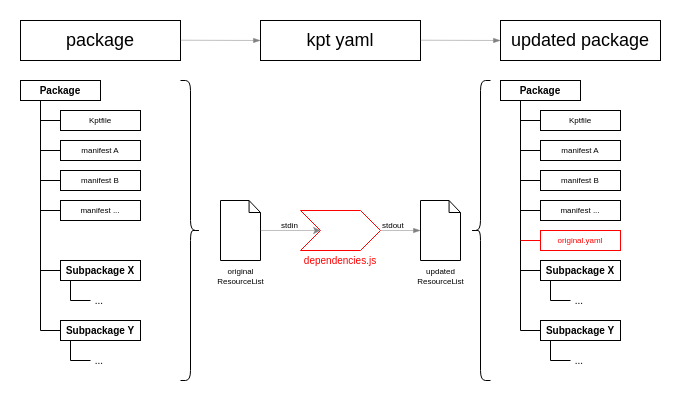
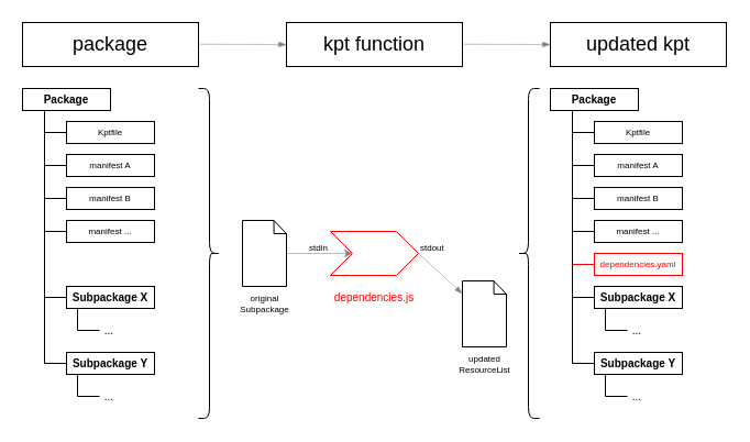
  <mxCell id="0" />
  <mxCell id="1" parent="0" />
  <mxCell id="2" value="Package" style="rounded=0;whiteSpace=wrap;html=1;fontSize=10;fontStyle=1" vertex="1" parent="1"><mxGeometry x="20" y="80" width="80" height="20" as="geometry" /></mxCell>
  <mxCell id="3" value="" style="endArrow=none;html=1;entryX=0.25;entryY=1;entryDx=0;entryDy=0;fontSize=10;" edge="1" parent="1" target="2"><mxGeometry width="50" height="50" relative="1" as="geometry"><mxPoint x="40" y="330" as="sourcePoint" /><mxPoint x="60" y="120" as="targetPoint" /></mxGeometry></mxCell>
  <mxCell id="4" value="package" style="rounded=0;whiteSpace=wrap;html=1;fontSize=18;" vertex="1" parent="1"><mxGeometry x="20" y="20" width="160" height="40" as="geometry" /></mxCell>
  <mxCell id="5" value="Kptfile" style="rounded=0;whiteSpace=wrap;html=1;fontSize=8;" vertex="1" parent="1"><mxGeometry x="60" y="110" width="80" height="20" as="geometry" /></mxCell>
  <mxCell id="6" value="" style="endArrow=none;html=1;exitX=0;exitY=0.5;exitDx=0;exitDy=0;fontSize=10;" edge="1" parent="1" source="5"><mxGeometry width="50" height="50" relative="1" as="geometry"><mxPoint x="50" y="230" as="sourcePoint" /><mxPoint x="40" y="120" as="targetPoint" /></mxGeometry></mxCell>
  <mxCell id="7" value="manifest A" style="rounded=0;whiteSpace=wrap;html=1;fontSize=8;" vertex="1" parent="1"><mxGeometry x="60" y="140" width="80" height="20" as="geometry" /></mxCell>
  <mxCell id="8" value="" style="endArrow=none;html=1;exitX=0;exitY=0.5;exitDx=0;exitDy=0;fontSize=10;" edge="1" parent="1" source="7"><mxGeometry width="50" height="50" relative="1" as="geometry"><mxPoint x="50" y="260" as="sourcePoint" /><mxPoint x="40" y="150" as="targetPoint" /></mxGeometry></mxCell>
  <mxCell id="9" value="manifest B" style="rounded=0;whiteSpace=wrap;html=1;fontSize=8;" vertex="1" parent="1"><mxGeometry x="60" y="170" width="80" height="20" as="geometry" /></mxCell>
  <mxCell id="10" value="" style="endArrow=none;html=1;exitX=0;exitY=0.5;exitDx=0;exitDy=0;fontSize=10;" edge="1" parent="1" source="9"><mxGeometry width="50" height="50" relative="1" as="geometry"><mxPoint x="50" y="290" as="sourcePoint" /><mxPoint x="40" y="180" as="targetPoint" /></mxGeometry></mxCell>
  <mxCell id="11" value="manifest ..." style="rounded=0;whiteSpace=wrap;html=1;fontSize=8;" vertex="1" parent="1"><mxGeometry x="60" y="200" width="80" height="20" as="geometry" /></mxCell>
  <mxCell id="12" value="" style="endArrow=none;html=1;exitX=0;exitY=0.5;exitDx=0;exitDy=0;fontSize=10;" edge="1" parent="1" source="11"><mxGeometry width="50" height="50" relative="1" as="geometry"><mxPoint x="50" y="320" as="sourcePoint" /><mxPoint x="40" y="210" as="targetPoint" /></mxGeometry></mxCell>
  <mxCell id="13" value="Subpackage X" style="rounded=0;whiteSpace=wrap;html=1;fontSize=10;fontStyle=1" vertex="1" parent="1"><mxGeometry x="60" y="260" width="80" height="20" as="geometry" /></mxCell>
  <mxCell id="14" value="" style="endArrow=none;html=1;exitX=0;exitY=0.5;exitDx=0;exitDy=0;fontSize=10;" edge="1" parent="1" source="13"><mxGeometry width="50" height="50" relative="1" as="geometry"><mxPoint x="50" y="380" as="sourcePoint" /><mxPoint x="40" y="270" as="targetPoint" /></mxGeometry></mxCell>
  <mxCell id="15" value="" style="endArrow=none;html=1;entryX=0.25;entryY=1;entryDx=0;entryDy=0;fontSize=10;" edge="1" parent="1"><mxGeometry width="50" height="50" relative="1" as="geometry"><mxPoint x="70" y="300" as="sourcePoint" /><mxPoint x="70" y="280" as="targetPoint" /></mxGeometry></mxCell>
  <mxCell id="16" value="&amp;nbsp;..." style="rounded=0;whiteSpace=wrap;html=1;align=left;fillColor=none;strokeColor=none;fontSize=10;" vertex="1" parent="1"><mxGeometry x="90" y="290" width="80" height="20" as="geometry" /></mxCell>
  <mxCell id="17" value="" style="endArrow=none;html=1;exitX=0;exitY=0.5;exitDx=0;exitDy=0;fontSize=10;" edge="1" parent="1" source="16"><mxGeometry width="50" height="50" relative="1" as="geometry"><mxPoint x="80" y="410" as="sourcePoint" /><mxPoint x="70" y="300" as="targetPoint" /></mxGeometry></mxCell>
  <mxCell id="18" value="Subpackage Y" style="rounded=0;whiteSpace=wrap;html=1;fontSize=10;fontStyle=1" vertex="1" parent="1"><mxGeometry x="60" y="320" width="80" height="20" as="geometry" /></mxCell>
  <mxCell id="19" value="" style="endArrow=none;html=1;exitX=0;exitY=0.5;exitDx=0;exitDy=0;fontSize=10;" edge="1" parent="1" source="18"><mxGeometry width="50" height="50" relative="1" as="geometry"><mxPoint x="50" y="440" as="sourcePoint" /><mxPoint x="40" y="330" as="targetPoint" /></mxGeometry></mxCell>
  <mxCell id="20" value="" style="endArrow=none;html=1;entryX=0.25;entryY=1;entryDx=0;entryDy=0;fontSize=10;" edge="1" parent="1"><mxGeometry width="50" height="50" relative="1" as="geometry"><mxPoint x="70" y="360" as="sourcePoint" /><mxPoint x="70" y="340" as="targetPoint" /></mxGeometry></mxCell>
  <mxCell id="21" value="&amp;nbsp;..." style="rounded=0;whiteSpace=wrap;html=1;align=left;fillColor=none;strokeColor=none;fontSize=10;" vertex="1" parent="1"><mxGeometry x="90" y="350" width="80" height="20" as="geometry" /></mxCell>
  <mxCell id="22" value="" style="endArrow=none;html=1;exitX=0;exitY=0.5;exitDx=0;exitDy=0;fontSize=10;" edge="1" parent="1" source="21"><mxGeometry width="50" height="50" relative="1" as="geometry"><mxPoint x="80" y="470" as="sourcePoint" /><mxPoint x="70" y="360" as="targetPoint" /></mxGeometry></mxCell>
  <mxCell id="23" value="" style="shape=step;perimeter=stepPerimeter;whiteSpace=wrap;html=1;fixedSize=1;fontSize=10;fillColor=none;strokeColor=#FF0000;" vertex="1" parent="1"><mxGeometry x="300" y="210" width="80" height="40" as="geometry" /></mxCell>
  <mxCell id="24" value="Package" style="rounded=0;whiteSpace=wrap;html=1;fontSize=10;fontStyle=1" vertex="1" parent="1"><mxGeometry x="500" y="80" width="80" height="20" as="geometry" /></mxCell>
  <mxCell id="25" value="" style="endArrow=none;html=1;entryX=0.25;entryY=1;entryDx=0;entryDy=0;fontSize=10;" edge="1" parent="1" target="24"><mxGeometry width="50" height="50" relative="1" as="geometry"><mxPoint x="520" y="330" as="sourcePoint" /><mxPoint x="540" y="120" as="targetPoint" /></mxGeometry></mxCell>
- <mxCell id="26" value="updated package" style="rounded=0;whiteSpace=wrap;html=1;fontSize=18;" vertex="1" parent="1"><mxGeometry x="500" y="20" width="160" height="40" as="geometry" /></mxCell>
+ <mxCell id="26" value="updated kpt" style="rounded=0;whiteSpace=wrap;html=1;fontSize=18;" vertex="1" parent="1"><mxGeometry x="500" y="20" width="160" height="40" as="geometry" /></mxCell>
  <mxCell id="27" value="Kptfile" style="rounded=0;whiteSpace=wrap;html=1;fontSize=8;" vertex="1" parent="1"><mxGeometry x="540" y="110" width="80" height="20" as="geometry" /></mxCell>
  <mxCell id="28" value="" style="endArrow=none;html=1;exitX=0;exitY=0.5;exitDx=0;exitDy=0;fontSize=10;" edge="1" parent="1" source="27"><mxGeometry width="50" height="50" relative="1" as="geometry"><mxPoint x="530" y="230" as="sourcePoint" /><mxPoint x="520" y="120" as="targetPoint" /></mxGeometry></mxCell>
  <mxCell id="29" value="manifest A" style="rounded=0;whiteSpace=wrap;html=1;fontSize=8;" vertex="1" parent="1"><mxGeometry x="540" y="140" width="80" height="20" as="geometry" /></mxCell>
  <mxCell id="30" value="" style="endArrow=none;html=1;exitX=0;exitY=0.5;exitDx=0;exitDy=0;fontSize=10;" edge="1" parent="1" source="29"><mxGeometry width="50" height="50" relative="1" as="geometry"><mxPoint x="530" y="260" as="sourcePoint" /><mxPoint x="520" y="150" as="targetPoint" /></mxGeometry></mxCell>
  <mxCell id="31" value="manifest B" style="rounded=0;whiteSpace=wrap;html=1;fontSize=8;" vertex="1" parent="1"><mxGeometry x="540" y="170" width="80" height="20" as="geometry" /></mxCell>
  <mxCell id="32" value="" style="endArrow=none;html=1;exitX=0;exitY=0.5;exitDx=0;exitDy=0;fontSize=10;" edge="1" parent="1" source="31"><mxGeometry width="50" height="50" relative="1" as="geometry"><mxPoint x="530" y="290" as="sourcePoint" /><mxPoint x="520" y="180" as="targetPoint" /></mxGeometry></mxCell>
  <mxCell id="33" value="manifest ..." style="rounded=0;whiteSpace=wrap;html=1;fontSize=8;" vertex="1" parent="1"><mxGeometry x="540" y="200" width="80" height="20" as="geometry" /></mxCell>
  <mxCell id="34" value="" style="endArrow=none;html=1;exitX=0;exitY=0.5;exitDx=0;exitDy=0;fontSize=10;" edge="1" parent="1" source="33"><mxGeometry width="50" height="50" relative="1" as="geometry"><mxPoint x="530" y="320" as="sourcePoint" /><mxPoint x="520" y="210" as="targetPoint" /></mxGeometry></mxCell>
  <mxCell id="35" value="Subpackage X" style="rounded=0;whiteSpace=wrap;html=1;fontSize=10;fontStyle=1" vertex="1" parent="1"><mxGeometry x="540" y="260" width="80" height="20" as="geometry" /></mxCell>
  <mxCell id="36" value="" style="endArrow=none;html=1;exitX=0;exitY=0.5;exitDx=0;exitDy=0;fontSize=10;" edge="1" parent="1" source="35"><mxGeometry width="50" height="50" relative="1" as="geometry"><mxPoint x="530" y="380" as="sourcePoint" /><mxPoint x="520" y="270" as="targetPoint" /></mxGeometry></mxCell>
  <mxCell id="37" value="" style="endArrow=none;html=1;entryX=0.25;entryY=1;entryDx=0;entryDy=0;fontSize=10;" edge="1" parent="1"><mxGeometry width="50" height="50" relative="1" as="geometry"><mxPoint x="550" y="300" as="sourcePoint" /><mxPoint x="550" y="280" as="targetPoint" /></mxGeometry></mxCell>
  <mxCell id="38" value="&amp;nbsp;..." style="rounded=0;whiteSpace=wrap;html=1;align=left;fillColor=none;strokeColor=none;fontSize=10;" vertex="1" parent="1"><mxGeometry x="570" y="290" width="80" height="20" as="geometry" /></mxCell>
  <mxCell id="39" value="" style="endArrow=none;html=1;exitX=0;exitY=0.5;exitDx=0;exitDy=0;fontSize=10;" edge="1" parent="1" source="38"><mxGeometry width="50" height="50" relative="1" as="geometry"><mxPoint x="560" y="410" as="sourcePoint" /><mxPoint x="550" y="300" as="targetPoint" /></mxGeometry></mxCell>
  <mxCell id="40" value="Subpackage Y" style="rounded=0;whiteSpace=wrap;html=1;fontSize=10;fontStyle=1" vertex="1" parent="1"><mxGeometry x="540" y="320" width="80" height="20" as="geometry" /></mxCell>
  <mxCell id="41" value="" style="endArrow=none;html=1;exitX=0;exitY=0.5;exitDx=0;exitDy=0;fontSize=10;" edge="1" parent="1" source="40"><mxGeometry width="50" height="50" relative="1" as="geometry"><mxPoint x="530" y="440" as="sourcePoint" /><mxPoint x="520" y="330" as="targetPoint" /></mxGeometry></mxCell>
  <mxCell id="42" value="" style="endArrow=none;html=1;entryX=0.25;entryY=1;entryDx=0;entryDy=0;fontSize=10;" edge="1" parent="1"><mxGeometry width="50" height="50" relative="1" as="geometry"><mxPoint x="550" y="360" as="sourcePoint" /><mxPoint x="550" y="340" as="targetPoint" /></mxGeometry></mxCell>
  <mxCell id="43" value="&amp;nbsp;..." style="rounded=0;whiteSpace=wrap;html=1;align=left;fillColor=none;strokeColor=none;fontSize=10;" vertex="1" parent="1"><mxGeometry x="570" y="350" width="80" height="20" as="geometry" /></mxCell>
  <mxCell id="44" value="" style="endArrow=none;html=1;exitX=0;exitY=0.5;exitDx=0;exitDy=0;fontSize=10;" edge="1" parent="1" source="43"><mxGeometry width="50" height="50" relative="1" as="geometry"><mxPoint x="560" y="470" as="sourcePoint" /><mxPoint x="550" y="360" as="targetPoint" /></mxGeometry></mxCell>
- <mxCell id="45" value="original.yaml" style="rounded=0;whiteSpace=wrap;html=1;fontSize=8;fontColor=#FF0000;strokeColor=#FF0000;" vertex="1" parent="1"><mxGeometry x="540" y="230" width="80" height="20" as="geometry" /></mxCell>
+ <mxCell id="45" value="dependencies.yaml" style="rounded=0;whiteSpace=wrap;html=1;fontSize=8;fontColor=#FF0000;strokeColor=#FF0000;" vertex="1" parent="1"><mxGeometry x="540" y="230" width="80" height="20" as="geometry" /></mxCell>
  <mxCell id="46" value="" style="endArrow=none;html=1;exitX=0;exitY=0.5;exitDx=0;exitDy=0;fontSize=10;strokeColor=#FF0000;" edge="1" parent="1" source="45"><mxGeometry width="50" height="50" relative="1" as="geometry"><mxPoint x="530" y="350" as="sourcePoint" /><mxPoint x="520" y="240" as="targetPoint" /></mxGeometry></mxCell>
- <mxCell id="47" value="kpt yaml" style="rounded=0;whiteSpace=wrap;html=1;fontSize=18;" vertex="1" parent="1"><mxGeometry x="260" y="20" width="160" height="40" as="geometry" /></mxCell>
- <mxCell id="48" value="original&lt;br&gt;ResourceList" style="html=1;verticalLabelPosition=bottom;align=center;labelBackgroundColor=#ffffff;verticalAlign=top;strokeWidth=1;strokeColor=#000000;shadow=0;dashed=0;shape=mxgraph.ios7.icons.document;fontSize=8;fillColor=none;" vertex="1" parent="1"><mxGeometry x="220" y="200" width="40" height="60" as="geometry" /></mxCell>
- <mxCell id="49" value="updated&lt;br&gt;ResourceList" style="html=1;verticalLabelPosition=bottom;align=center;labelBackgroundColor=#ffffff;verticalAlign=top;strokeWidth=1;strokeColor=#000000;shadow=0;dashed=0;shape=mxgraph.ios7.icons.document;fontSize=8;fillColor=none;" vertex="1" parent="1"><mxGeometry x="420" y="200" width="40" height="60" as="geometry" /></mxCell>
+ <mxCell id="47" value="kpt function" style="rounded=0;whiteSpace=wrap;html=1;fontSize=18;" vertex="1" parent="1"><mxGeometry x="260" y="20" width="160" height="40" as="geometry" /></mxCell>
+ <mxCell id="48" value="original&lt;br&gt;Subpackage" style="html=1;verticalLabelPosition=bottom;align=center;labelBackgroundColor=#ffffff;verticalAlign=top;strokeWidth=1;strokeColor=#000000;shadow=0;dashed=0;shape=mxgraph.ios7.icons.document;fontSize=8;fillColor=none;" vertex="1" parent="1"><mxGeometry x="220" y="200" width="40" height="60" as="geometry" /></mxCell>
+ <mxCell id="49" value="updated&lt;br&gt;ResourceList" style="html=1;verticalLabelPosition=bottom;align=center;labelBackgroundColor=#ffffff;verticalAlign=top;strokeWidth=1;strokeColor=#000000;shadow=0;dashed=0;shape=mxgraph.ios7.icons.document;fontSize=8;fillColor=none;" vertex="1" parent="1"><mxGeometry x="420" y="255" width="40" height="60" as="geometry" /></mxCell>
  <mxCell id="50" value="" style="endArrow=classic;html=1;fontSize=10;entryX=0;entryY=0.5;entryDx=0;entryDy=0;strokeWidth=0.5;strokeColor=#808080;" edge="1" parent="1" target="23"><mxGeometry width="50" height="50" relative="1" as="geometry"><mxPoint x="260" y="230" as="sourcePoint" /><mxPoint x="450" y="240" as="targetPoint" /></mxGeometry></mxCell>
  <mxCell id="51" value="" style="endArrow=blockThin;html=1;fontSize=10;exitX=1;exitY=0.5;exitDx=0;exitDy=0;endFill=1;strokeColor=#808080;strokeWidth=0.5;" edge="1" parent="1" source="23" target="49"><mxGeometry width="50" height="50" relative="1" as="geometry"><mxPoint x="270" y="240" as="sourcePoint" /><mxPoint x="330" y="240" as="targetPoint" /></mxGeometry></mxCell>
  <mxCell id="52" value="" style="shape=curlyBracket;whiteSpace=wrap;html=1;rounded=1;flipH=1;labelPosition=right;verticalLabelPosition=middle;align=left;verticalAlign=middle;strokeColor=#000000;strokeWidth=1;fontSize=10;fillColor=none;" vertex="1" parent="1"><mxGeometry x="180" y="80" width="20" height="300" as="geometry" /></mxCell>
  <mxCell id="53" value="" style="shape=curlyBracket;whiteSpace=wrap;html=1;rounded=1;labelPosition=left;verticalLabelPosition=middle;align=right;verticalAlign=middle;strokeColor=#000000;strokeWidth=1;fontSize=10;fillColor=none;" vertex="1" parent="1"><mxGeometry x="470" y="80" width="20" height="300" as="geometry" /></mxCell>
  <mxCell id="54" value="stdin" style="rounded=0;whiteSpace=wrap;html=1;fontSize=8;strokeWidth=0;fillColor=none;strokeColor=none;align=right;" vertex="1" parent="1"><mxGeometry x="260" y="220" width="40" height="10" as="geometry" /></mxCell>
  <mxCell id="55" value="stdout" style="rounded=0;whiteSpace=wrap;html=1;fontSize=8;strokeWidth=0;fillColor=none;strokeColor=none;align=left;" vertex="1" parent="1"><mxGeometry x="380" y="220" width="40" height="10" as="geometry" /></mxCell>
- <mxCell id="56" value="dependencies.js" style="rounded=0;whiteSpace=wrap;html=1;fontSize=10;fillColor=none;strokeColor=none;fontColor=#FF0000;" vertex="1" parent="1"><mxGeometry x="300" y="250" width="80" height="20" as="geometry" /></mxCell>
+ <mxCell id="56" value="dependencies.js" style="rounded=0;whiteSpace=wrap;html=1;fontSize=10;fillColor=none;strokeColor=none;fontColor=#FF0000;" vertex="1" parent="1"><mxGeometry x="300" y="260" width="80" height="20" as="geometry" /></mxCell>
  <mxCell id="57" value="" style="endArrow=blockThin;html=1;fontSize=10;exitX=1;exitY=0.5;exitDx=0;exitDy=0;endFill=1;strokeColor=#808080;strokeWidth=0.5;entryX=0;entryY=0.5;entryDx=0;entryDy=0;" edge="1" parent="1" target="47"><mxGeometry width="50" height="50" relative="1" as="geometry"><mxPoint x="180" y="39.71" as="sourcePoint" /><mxPoint x="220" y="39.71" as="targetPoint" /></mxGeometry></mxCell>
  <mxCell id="58" value="" style="endArrow=blockThin;html=1;fontSize=10;exitX=1;exitY=0.5;exitDx=0;exitDy=0;endFill=1;strokeColor=#808080;strokeWidth=0.5;entryX=0;entryY=0.5;entryDx=0;entryDy=0;" edge="1" parent="1"><mxGeometry width="50" height="50" relative="1" as="geometry"><mxPoint x="420" y="39.71" as="sourcePoint" /><mxPoint x="500" y="40" as="targetPoint" /></mxGeometry></mxCell>
